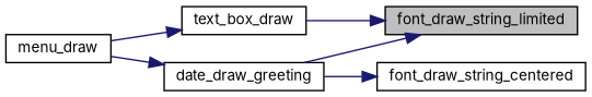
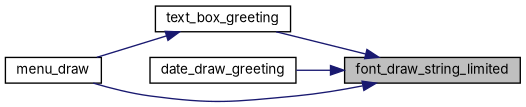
  digraph {
    fontname=Inter
    rankdir=RL
    node [color=black fillcolor=white fontname=Inter fontsize=10 shape=record style=filled]
    edge [color=midnightblue dir=back fontname=Inter fontsize=10 labelfontname=Helvetica labelfontsize=10 style=solid]
    n1 [fillcolor=grey75 fontcolor=black height=0.2 label=font_draw_string_limited width=0.4]
-   n2 [height=0.2 label=text_box_draw width=0.4]
+   n2 [height=0.2 label=text_box_greeting width=0.4]
    n3 [height=0.2 label=date_draw_greeting width=0.4]
-   n4 [height=0.2 label=font_draw_string_centered width=0.4]
    n5 [height=0.2 label=menu_draw width=0.4]
    n1 -> n2
    n1 -> n3
    n2 -> n5
-   n3 -> n5
-   n4 -> n3
+   n1 -> n5
  }
